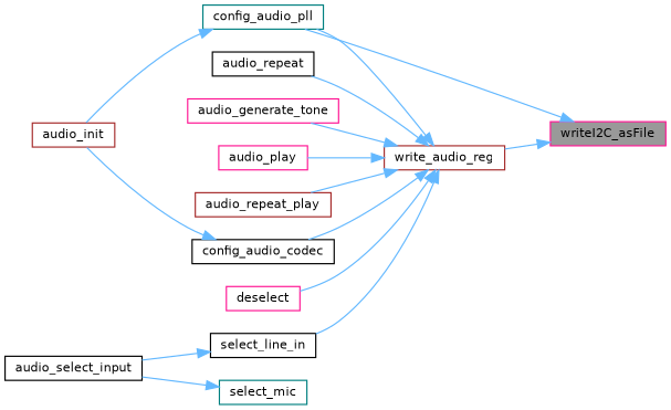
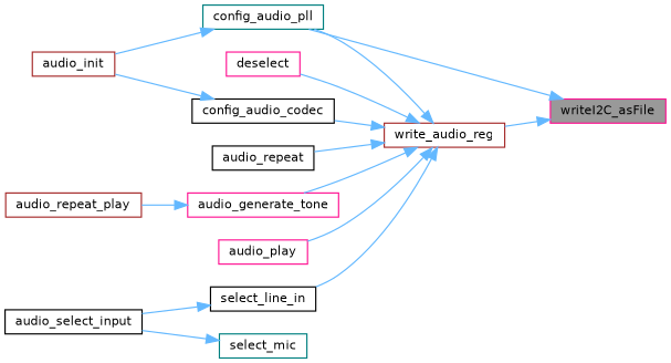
  digraph {
    rankdir=RL
    node [color=deeppink fillcolor=white fontname=Helvetica fontsize=10 shape=box style=filled]
    edge [color=steelblue1 dir=back fontname=Helvetica fontsize=10 labelfontname=Helvetica labelfontsize=10 style=solid]
    n1 [fillcolor=grey60 fontcolor=black height=0.2 label=writeI2C_asFile width=0.4]
    n2 [color=teal height=0.2 label=config_audio_pll width=0.4]
    n3 [color=brown height=0.2 label=write_audio_reg width=0.4]
    n4 [color=brown height=0.2 label=audio_init width=0.4]
    n5 [color=black height=0.2 label=audio_repeat width=0.4]
    n6 [height=0.2 label=audio_generate_tone width=0.4]
    n7 [height=0.2 label=audio_play width=0.4]
    n8 [color=brown height=0.2 label=audio_repeat_play width=0.4]
    n9 [color=black height=0.2 label=config_audio_codec width=0.4]
    n10 [height=0.2 label=deselect width=0.4]
    n11 [color=black height=0.2 label=select_line_in width=0.4]
    n12 [color=black height=0.2 label=audio_select_input width=0.4]
    n13 [color=teal height=0.2 label=select_mic width=0.4]
    n1 -> n2
    n1 -> n3
    n2 -> n4
    n3 -> n2
    n3 -> n5
    n3 -> n6
    n3 -> n7
-   n3 -> n8
+   n6 -> n8
    n3 -> n9
    n3 -> n10
    n3 -> n11
    n9 -> n4
    n11 -> n12
    n13 -> n12
  }
